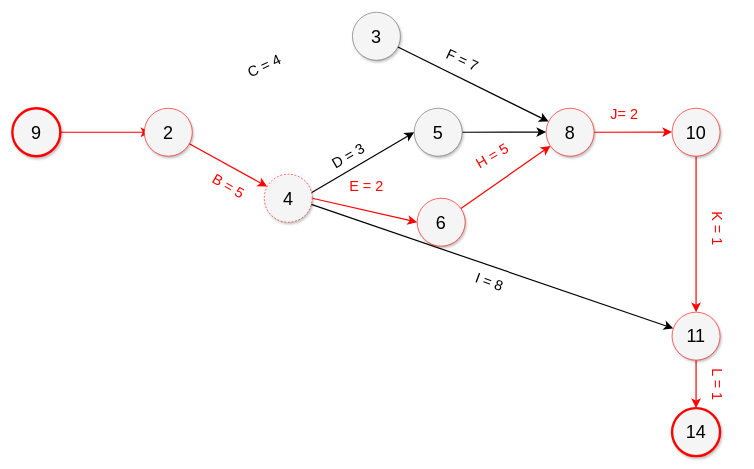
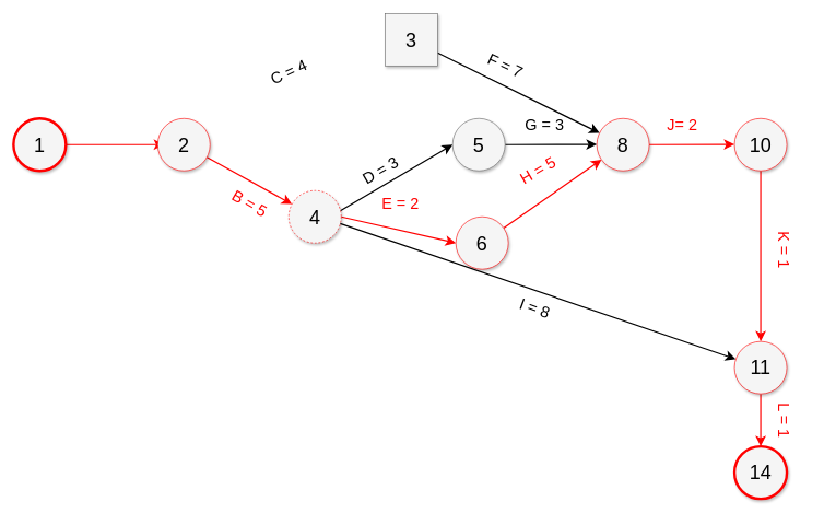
  <mxCell id="0" style=";html=1;" />
  <mxCell id="1" style=";html=1;" parent="0" />
  <mxCell id="2" value="&lt;p&gt;&lt;font style=&quot;font-size: 24px;&quot;&gt;L = 1&lt;/font&gt;&lt;/p&gt;" style="text;html=1;align=center;verticalAlign=middle;resizable=0;points=[];autosize=1;strokeColor=none;fillColor=none;fontFamily=Helvetica;fontSize=11;fontColor=#FF0000;labelBackgroundColor=default;rotation=90;" vertex="1" parent="1"><mxGeometry x="1155" y="610" width="80" height="60" as="geometry" /></mxCell>
  <mxCell id="3" value="&lt;p&gt;&lt;font style=&quot;font-size: 24px;&quot;&gt;I = 8&lt;/font&gt;&lt;/p&gt;" style="text;html=1;align=center;verticalAlign=middle;resizable=0;points=[];autosize=1;strokeColor=none;fillColor=none;fontFamily=Helvetica;fontSize=11;fontColor=default;labelBackgroundColor=default;rotation=20;" vertex="1" parent="1"><mxGeometry x="780" y="440" width="70" height="60" as="geometry" /></mxCell>
  <mxCell id="4" value="&lt;p&gt;&lt;font style=&quot;font-size: 24px;&quot;&gt;D = 3&lt;/font&gt;&lt;/p&gt;" style="text;html=1;align=center;verticalAlign=middle;resizable=0;points=[];autosize=1;strokeColor=none;fillColor=none;fontFamily=Helvetica;fontSize=11;fontColor=default;labelBackgroundColor=default;rotation=-30;" vertex="1" parent="1"><mxGeometry x="540" y="230" width="80" height="60" as="geometry" /></mxCell>
  <mxCell id="5" value="&lt;p&gt;&lt;font style=&quot;font-size: 24px;&quot;&gt;E = 2&lt;/font&gt;&lt;/p&gt;" style="text;html=1;align=center;verticalAlign=middle;resizable=0;points=[];autosize=1;strokeColor=none;fillColor=none;fontFamily=Helvetica;fontSize=11;fontColor=#FF0000;labelBackgroundColor=default;" vertex="1" parent="1"><mxGeometry x="570" y="280" width="80" height="60" as="geometry" /></mxCell>
+ <mxCell id="6" value="&lt;p&gt;&lt;font style=&quot;font-size: 24px;&quot;&gt;G = 3&lt;/font&gt;&lt;/p&gt;" style="text;html=1;align=center;verticalAlign=middle;resizable=0;points=[];autosize=1;strokeColor=none;fillColor=none;fontFamily=Helvetica;fontSize=11;fontColor=default;labelBackgroundColor=default;" vertex="1" parent="1"><mxGeometry x="790" y="160" width="80" height="60" as="geometry" /></mxCell>
  <mxCell id="7" style="edgeStyle=none;curved=1;html=1;startSize=10;endArrow=classic;endFill=1;endSize=10;strokeColor=#FF0000;strokeWidth=2;fontSize=12;" parent="1" source="24" edge="1"><mxGeometry relative="1" as="geometry"><mxPoint x="60" y="220" as="sourcePoint" /><mxPoint x="250" y="220" as="targetPoint" /></mxGeometry></mxCell>
  <mxCell id="8" style="edgeStyle=none;shape=connector;rounded=0;jumpSize=6;orthogonalLoop=1;jettySize=auto;html=1;strokeColor=#FF0000;strokeWidth=2;align=center;verticalAlign=middle;fontFamily=Helvetica;fontSize=11;fontColor=default;labelBackgroundColor=default;autosize=1;resizable=0;startSize=10;endArrow=classic;endSize=10;" edge="1" parent="1" source="9" target="18"><mxGeometry relative="1" as="geometry" /></mxCell>
  <mxCell id="9" value="2" style="ellipse;whiteSpace=wrap;html=1;rounded=0;shadow=1;strokeColor=#FF0000;strokeWidth=1;fontSize=30;align=center;fillColor=#f5f5f5;" parent="1" vertex="1"><mxGeometry x="240" y="180" width="80" height="80" as="geometry" /></mxCell>
  <mxCell id="10" value="8" style="ellipse;whiteSpace=wrap;html=1;rounded=0;shadow=1;strokeColor=#FF0000;strokeWidth=1;fontSize=30;align=center;fillColor=#f5f5f5;" parent="1" vertex="1"><mxGeometry x="910" y="180" width="80" height="80" as="geometry" /></mxCell>
  <mxCell id="11" style="edgeStyle=none;shape=connector;rounded=0;jumpSize=6;orthogonalLoop=1;jettySize=auto;html=1;strokeColor=default;strokeWidth=2;align=center;verticalAlign=middle;fontFamily=Helvetica;fontSize=11;fontColor=default;labelBackgroundColor=default;autosize=1;resizable=0;startSize=10;endArrow=classic;endSize=10;" edge="1" parent="1" source="12" target="10"><mxGeometry relative="1" as="geometry" /></mxCell>
- <mxCell id="12" value="3" style="ellipse;whiteSpace=wrap;html=1;rounded=0;shadow=1;strokeColor=#666666;strokeWidth=1;fontSize=30;align=center;fillColor=#f5f5f5;" parent="1" vertex="1"><mxGeometry x="587" y="20" width="80" height="80" as="geometry" /></mxCell>
+ <mxCell id="12" value="3" style="whiteSpace=wrap;html=1;shadow=1;strokeColor=#666666;strokeWidth=1;fontSize=30;align=center;fillColor=#f5f5f5;rounded=0;" parent="1" vertex="1"><mxGeometry x="587" y="20" width="80" height="80" as="geometry" /></mxCell>
  <mxCell id="13" style="edgeStyle=none;shape=connector;rounded=0;jumpSize=6;orthogonalLoop=1;jettySize=auto;html=1;exitX=1;exitY=0.5;exitDx=0;exitDy=0;strokeColor=default;strokeWidth=2;align=center;verticalAlign=middle;fontFamily=Helvetica;fontSize=11;fontColor=default;labelBackgroundColor=default;autosize=1;resizable=0;startSize=10;endArrow=classic;endSize=10;" edge="1" parent="1" source="14"><mxGeometry relative="1" as="geometry"><mxPoint x="910" y="219.667" as="targetPoint" /></mxGeometry></mxCell>
  <mxCell id="14" value="5" style="ellipse;whiteSpace=wrap;html=1;rounded=0;shadow=1;strokeColor=#666666;strokeWidth=1;fontSize=30;align=center;fillColor=#f5f5f5;" parent="1" vertex="1"><mxGeometry x="690" y="180" width="80" height="80" as="geometry" /></mxCell>
  <mxCell id="15" style="edgeStyle=none;shape=connector;rounded=0;jumpSize=6;orthogonalLoop=1;jettySize=auto;html=1;exitX=0.982;exitY=0.385;exitDx=0;exitDy=0;entryX=0;entryY=0.5;entryDx=0;entryDy=0;strokeColor=default;strokeWidth=2;align=center;verticalAlign=middle;fontFamily=Helvetica;fontSize=11;fontColor=default;labelBackgroundColor=default;autosize=1;resizable=0;startSize=10;endArrow=classic;endSize=10;exitPerimeter=0;" edge="1" parent="1" source="18" target="14"><mxGeometry relative="1" as="geometry" /></mxCell>
  <mxCell id="16" style="edgeStyle=none;shape=connector;rounded=0;jumpSize=6;orthogonalLoop=1;jettySize=auto;html=1;exitX=1;exitY=0.5;exitDx=0;exitDy=0;entryX=0;entryY=0.5;entryDx=0;entryDy=0;strokeColor=#FF0000;strokeWidth=2;align=center;verticalAlign=middle;fontFamily=Helvetica;fontSize=11;fontColor=default;labelBackgroundColor=default;autosize=1;resizable=0;startSize=10;endArrow=classic;endSize=10;" edge="1" parent="1" source="18" target="20"><mxGeometry relative="1" as="geometry" /></mxCell>
  <mxCell id="17" style="edgeStyle=none;shape=connector;rounded=0;jumpSize=6;orthogonalLoop=1;jettySize=auto;html=1;exitX=0.965;exitY=0.624;exitDx=0;exitDy=0;strokeColor=default;strokeWidth=2;align=center;verticalAlign=middle;fontFamily=Helvetica;fontSize=11;fontColor=default;labelBackgroundColor=default;autosize=1;resizable=0;startSize=10;endArrow=classic;endSize=10;exitPerimeter=0;" edge="1" parent="1" source="18" target="32"><mxGeometry relative="1" as="geometry"><mxPoint x="690.32" y="444.32" as="targetPoint" /></mxGeometry></mxCell>
  <mxCell id="18" value="4" style="ellipse;whiteSpace=wrap;html=1;rounded=0;shadow=1;strokeColor=#FF0000;strokeWidth=1;fontSize=30;align=center;fillColor=#f5f5f5;dashed=1;" vertex="1" parent="1"><mxGeometry x="440" y="290" width="80" height="80" as="geometry" /></mxCell>
  <mxCell id="19" style="edgeStyle=none;shape=connector;rounded=0;jumpSize=6;orthogonalLoop=1;jettySize=auto;html=1;strokeColor=#FF0000;strokeWidth=2;align=center;verticalAlign=middle;fontFamily=Helvetica;fontSize=11;fontColor=default;labelBackgroundColor=default;autosize=1;resizable=0;startSize=10;endArrow=classic;endSize=10;" edge="1" parent="1" source="20" target="10"><mxGeometry relative="1" as="geometry" /></mxCell>
  <mxCell id="20" value="6" style="ellipse;whiteSpace=wrap;html=1;rounded=0;shadow=1;strokeColor=#FF0000;strokeWidth=1;fontSize=30;align=center;fillColor=#f5f5f5;" vertex="1" parent="1"><mxGeometry x="695" y="330" width="80" height="80" as="geometry" /></mxCell>
  <mxCell id="21" value="&lt;p&gt;&lt;font style=&quot;font-size: 24px;&quot;&gt;C = 4&lt;/font&gt;&lt;/p&gt;" style="text;html=1;align=center;verticalAlign=middle;resizable=0;points=[];autosize=1;strokeColor=none;fillColor=none;fontFamily=Helvetica;fontSize=11;fontColor=default;labelBackgroundColor=default;rotation=-25;" vertex="1" parent="1"><mxGeometry x="400" y="80" width="80" height="60" as="geometry" /></mxCell>
  <mxCell id="22" value="&lt;p&gt;&lt;font style=&quot;font-size: 24px;&quot;&gt;B = 5&lt;/font&gt;&lt;/p&gt;" style="text;html=1;align=center;verticalAlign=middle;resizable=0;points=[];autosize=1;strokeColor=none;fillColor=none;fontFamily=Helvetica;fontSize=11;fontColor=#FF0000;labelBackgroundColor=default;rotation=30;" vertex="1" parent="1"><mxGeometry x="340" y="280" width="80" height="60" as="geometry" /></mxCell>
  <mxCell id="23" value="" style="edgeStyle=none;curved=1;html=1;startSize=10;endArrow=classic;endFill=1;endSize=10;strokeColor=#000000;strokeWidth=2;fontSize=12;" edge="1" parent="1" target="24"><mxGeometry relative="1" as="geometry"><mxPoint x="60" y="220" as="sourcePoint" /><mxPoint x="250" y="220" as="targetPoint" /></mxGeometry></mxCell>
- <mxCell id="24" value="9" style="ellipse;whiteSpace=wrap;html=1;rounded=0;shadow=1;strokeColor=#FF0000;strokeWidth=4;fontSize=30;align=center;fillColor=#f5f5f5;" parent="1" vertex="1"><mxGeometry x="20" y="180" width="80" height="80" as="geometry" /></mxCell>
+ <mxCell id="24" value="1" style="ellipse;whiteSpace=wrap;html=1;rounded=0;shadow=1;strokeColor=#FF0000;strokeWidth=4;fontSize=30;align=center;fillColor=#f5f5f5;" parent="1" vertex="1"><mxGeometry x="20" y="180" width="80" height="80" as="geometry" /></mxCell>
  <mxCell id="25" value="&lt;p&gt;&lt;font style=&quot;font-size: 24px;&quot;&gt;F = 7&lt;/font&gt;&lt;/p&gt;" style="text;html=1;align=center;verticalAlign=middle;resizable=0;points=[];autosize=1;strokeColor=none;fillColor=none;fontFamily=Helvetica;fontSize=11;fontColor=default;labelBackgroundColor=default;rotation=25;" vertex="1" parent="1"><mxGeometry x="730" y="70" width="80" height="60" as="geometry" /></mxCell>
  <mxCell id="26" value="&lt;p&gt;&lt;font style=&quot;font-size: 24px;&quot;&gt;H = 5&lt;/font&gt;&lt;/p&gt;" style="text;html=1;align=center;verticalAlign=middle;resizable=0;points=[];autosize=1;strokeColor=none;fillColor=none;fontFamily=Helvetica;fontSize=11;fontColor=#FF0000;labelBackgroundColor=default;rotation=-30;" vertex="1" parent="1"><mxGeometry x="780" y="230" width="80" height="60" as="geometry" /></mxCell>
  <mxCell id="27" style="edgeStyle=none;shape=connector;rounded=0;jumpSize=6;orthogonalLoop=1;jettySize=auto;html=1;strokeColor=#FF0000;strokeWidth=2;align=center;verticalAlign=middle;fontFamily=Helvetica;fontSize=11;fontColor=default;labelBackgroundColor=default;autosize=1;resizable=0;startSize=10;endArrow=classic;endSize=10;" edge="1" parent="1" source="28" target="32"><mxGeometry relative="1" as="geometry" /></mxCell>
  <mxCell id="28" value="10" style="ellipse;whiteSpace=wrap;html=1;rounded=0;shadow=1;strokeColor=#FF0000;strokeWidth=1;fontSize=30;align=center;fillColor=#f5f5f5;" vertex="1" parent="1"><mxGeometry x="1120" y="180" width="80" height="80" as="geometry" /></mxCell>
  <mxCell id="29" style="edgeStyle=none;shape=connector;rounded=0;jumpSize=6;orthogonalLoop=1;jettySize=auto;html=1;exitX=1;exitY=0.5;exitDx=0;exitDy=0;strokeColor=#FF0000;strokeWidth=2;align=center;verticalAlign=middle;fontFamily=Helvetica;fontSize=11;fontColor=default;labelBackgroundColor=default;autosize=1;resizable=0;startSize=10;endArrow=classic;endSize=10;" edge="1" parent="1"><mxGeometry relative="1" as="geometry"><mxPoint x="1120" y="219.667" as="targetPoint" /><mxPoint x="990" y="220" as="sourcePoint" /></mxGeometry></mxCell>
  <mxCell id="30" value="&lt;p&gt;&lt;font style=&quot;font-size: 24px;&quot;&gt;J= 2&lt;/font&gt;&lt;/p&gt;" style="text;html=1;align=center;verticalAlign=middle;resizable=0;points=[];autosize=1;strokeColor=none;fillColor=none;fontFamily=Helvetica;fontSize=11;fontColor=#FF0000;labelBackgroundColor=default;" vertex="1" parent="1"><mxGeometry x="1005" y="160" width="70" height="60" as="geometry" /></mxCell>
  <mxCell id="31" style="edgeStyle=none;shape=connector;rounded=0;jumpSize=6;orthogonalLoop=1;jettySize=auto;html=1;strokeColor=#ff0000;strokeWidth=2;align=center;verticalAlign=middle;fontFamily=Helvetica;fontSize=11;fontColor=default;labelBackgroundColor=default;autosize=1;resizable=0;startSize=10;endArrow=classic;endSize=10;" edge="1" parent="1" source="32" target="34"><mxGeometry relative="1" as="geometry"><mxPoint x="1160" y="690" as="targetPoint" /></mxGeometry></mxCell>
  <mxCell id="32" value="11" style="ellipse;whiteSpace=wrap;html=1;rounded=0;shadow=1;strokeColor=#FF0000;strokeWidth=1;fontSize=30;align=center;fillColor=#f5f5f5;" vertex="1" parent="1"><mxGeometry x="1120" y="520" width="80" height="80" as="geometry" /></mxCell>
  <mxCell id="33" value="&lt;p&gt;&lt;font style=&quot;font-size: 24px;&quot;&gt;K = 1&lt;/font&gt;&lt;/p&gt;" style="text;html=1;align=center;verticalAlign=middle;resizable=0;points=[];autosize=1;strokeColor=none;fillColor=none;fontFamily=Helvetica;fontSize=11;fontColor=#FF0000;labelBackgroundColor=default;rotation=90;" vertex="1" parent="1"><mxGeometry x="1155" y="350" width="80" height="60" as="geometry" /></mxCell>
  <mxCell id="34" value="14" style="ellipse;whiteSpace=wrap;html=1;rounded=0;shadow=1;strokeColor=#ff0000;strokeWidth=4;fontSize=30;align=center;fillColor=#f5f5f5;" vertex="1" parent="1"><mxGeometry x="1120" y="680" width="80" height="80" as="geometry" /></mxCell>
